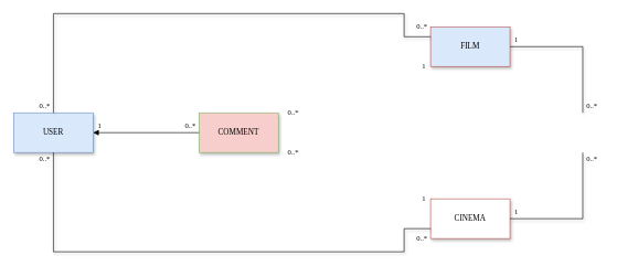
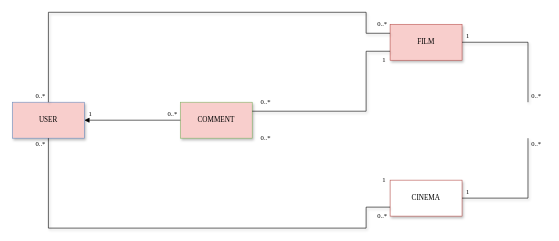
  <mxCell id="0" />
  <mxCell id="1" parent="0" />
- <mxCell id="2" value="USER" style="rounded=0;whiteSpace=wrap;html=1;fontFamily=Verdana;shadow=1;fillColor=#dae8fc;strokeColor=#6c8ebf;" parent="1" vertex="1"><mxGeometry y="170" width="120" height="60" as="geometry" x="20" /></mxCell>
- <mxCell id="3" value="FILM" style="rounded=0;whiteSpace=wrap;html=1;fontFamily=Verdana;shadow=1;fillColor=#dae8fc;strokeColor=#b85450;" parent="1" vertex="1"><mxGeometry x="650" y="40" width="120" height="60" as="geometry" /></mxCell>
+ <mxCell id="2" value="USER" style="rounded=0;whiteSpace=wrap;html=1;fontFamily=Verdana;shadow=1;fillColor=#f8cecc;strokeColor=#6c8ebf;" parent="1" vertex="1"><mxGeometry y="170" width="120" height="60" as="geometry" x="20" /></mxCell>
+ <mxCell id="3" value="FILM" style="rounded=0;whiteSpace=wrap;html=1;fontFamily=Verdana;shadow=1;fillColor=#f8cecc;strokeColor=#b85450;" parent="1" vertex="1"><mxGeometry x="650" y="40" width="120" height="60" as="geometry" /></mxCell>
  <mxCell id="4" value="CINEMA" style="rounded=0;whiteSpace=wrap;html=1;fontFamily=Verdana;shadow=1;fillColor=#ffffff;strokeColor=#b85450;" parent="1" vertex="1"><mxGeometry x="650" y="300" width="120" height="60" as="geometry" /></mxCell>
  <mxCell id="5" value="COMMENT" style="rounded=0;whiteSpace=wrap;html=1;fontFamily=Verdana;shadow=1;fillColor=#f8cecc;strokeColor=#82b366;" parent="1" vertex="1"><mxGeometry x="300" y="170" width="120" height="60" as="geometry" /></mxCell>
  <mxCell id="6" value="" style="endArrow=none;html=1;entryX=0.75;entryY=0;entryDx=0;entryDy=0;exitX=0;exitY=0.75;exitDx=0;exitDy=0;fontFamily=Verdana;shadow=1;rounded=0;" parent="1" source="4" target="11" edge="1"><mxGeometry width="50" height="50" relative="1" as="geometry"><mxPoint x="50" y="480" as="sourcePoint" /><mxPoint x="260" y="380" as="targetPoint" /><Array as="points"><mxPoint x="610" y="345" /><mxPoint x="610" y="380" /><mxPoint x="80" y="380" /></Array></mxGeometry></mxCell>
+ <mxCell id="7" value="" style="endArrow=none;html=1;exitX=0;exitY=0.75;exitDx=0;exitDy=0;fontFamily=Verdana;shadow=1;rounded=0;entryX=1;entryY=0.25;entryDx=0;entryDy=0;" parent="1" source="3" target="5" edge="1"><mxGeometry width="50" height="50" relative="1" as="geometry"><mxPoint x="30" y="480" as="sourcePoint" /><mxPoint x="433" y="110" as="targetPoint" /><Array as="points"><mxPoint x="610" y="85" /><mxPoint x="610" y="185" /></Array></mxGeometry></mxCell>
  <mxCell id="8" value="" style="endArrow=none;html=1;entryX=0.75;entryY=1;entryDx=0;entryDy=0;exitX=0;exitY=0.25;exitDx=0;exitDy=0;fontFamily=Verdana;shadow=1;rounded=0;" parent="1" source="3" target="12" edge="1"><mxGeometry width="50" height="50" relative="1" as="geometry"><mxPoint x="30" y="480" as="sourcePoint" /><mxPoint x="260" y="20" as="targetPoint" /><Array as="points"><mxPoint x="610" y="55" /><mxPoint x="610" y="20" /><mxPoint x="80" y="20" /></Array></mxGeometry></mxCell>
  <mxCell id="9" value="" style="endArrow=none;html=1;entryX=1;entryY=0.5;entryDx=0;entryDy=0;exitX=0.25;exitY=0;exitDx=0;exitDy=0;fontFamily=Verdana;shadow=1;rounded=0;" parent="1" source="24" target="4" edge="1"><mxGeometry width="50" height="50" relative="1" as="geometry"><mxPoint x="840" y="330" as="sourcePoint" /><mxPoint x="70" y="430" as="targetPoint" /><Array as="points"><mxPoint x="880" y="330" /></Array></mxGeometry></mxCell>
  <mxCell id="10" value="" style="endArrow=none;html=1;entryX=1;entryY=0.5;entryDx=0;entryDy=0;exitX=0.25;exitY=1;exitDx=0;exitDy=0;fontFamily=Verdana;shadow=1;rounded=0;" parent="1" source="22" target="3" edge="1"><mxGeometry width="50" height="50" relative="1" as="geometry"><mxPoint x="840" y="70" as="sourcePoint" /><mxPoint x="780" y="340" as="targetPoint" /><Array as="points"><mxPoint x="880" y="70" /></Array></mxGeometry></mxCell>
  <mxCell id="11" value="0..*&amp;nbsp;&amp;nbsp;" style="text;html=1;strokeColor=none;fillColor=none;align=center;verticalAlign=middle;whiteSpace=wrap;rounded=0;shadow=1;fontFamily=Verdana;fontSize=11;" parent="1" vertex="1"><mxGeometry x="50" y="230" width="40" height="20" as="geometry" /></mxCell>
  <mxCell id="12" value="0..*&amp;nbsp;&amp;nbsp;" style="text;html=1;strokeColor=none;fillColor=none;align=center;verticalAlign=middle;whiteSpace=wrap;rounded=0;shadow=1;fontFamily=Verdana;fontSize=11;" parent="1" vertex="1"><mxGeometry x="50" y="150" width="40" height="20" as="geometry" /></mxCell>
  <mxCell id="13" value="0..*&amp;nbsp;&amp;nbsp;" style="text;html=1;strokeColor=none;fillColor=none;align=center;verticalAlign=middle;whiteSpace=wrap;rounded=0;shadow=1;fontFamily=Verdana;fontSize=11;" parent="1" vertex="1"><mxGeometry x="270" y="180" width="40" height="20" as="geometry" /></mxCell>
  <mxCell id="14" value="1" style="text;html=1;strokeColor=none;fillColor=none;align=center;verticalAlign=middle;whiteSpace=wrap;rounded=0;shadow=1;fontFamily=Verdana;fontSize=11;" parent="1" vertex="1"><mxGeometry x="130" y="180" width="40" height="20" as="geometry" /></mxCell>
  <mxCell id="15" value="1" style="text;html=1;strokeColor=none;fillColor=none;align=center;verticalAlign=middle;whiteSpace=wrap;rounded=0;shadow=1;fontFamily=Verdana;fontSize=11;" parent="1" vertex="1"><mxGeometry x="620" y="290" width="40" height="20" as="geometry" /></mxCell>
  <mxCell id="16" value="0..*&amp;nbsp;&amp;nbsp;" style="text;html=1;strokeColor=none;fillColor=none;align=center;verticalAlign=middle;whiteSpace=wrap;rounded=0;shadow=1;fontFamily=Verdana;fontSize=11;" parent="1" vertex="1"><mxGeometry x="620" y="350" width="40" height="20" as="geometry" /></mxCell>
  <mxCell id="17" value="1" style="text;html=1;strokeColor=none;fillColor=none;align=center;verticalAlign=middle;whiteSpace=wrap;rounded=0;shadow=1;fontFamily=Verdana;fontSize=11;" parent="1" vertex="1"><mxGeometry x="760" y="50" width="40" height="20" as="geometry" /></mxCell>
  <mxCell id="18" value="0..*&amp;nbsp;&amp;nbsp;" style="text;html=1;strokeColor=none;fillColor=none;align=center;verticalAlign=middle;whiteSpace=wrap;rounded=0;shadow=1;fontFamily=Verdana;fontSize=11;" parent="1" vertex="1"><mxGeometry x="620" y="30" width="40" height="20" as="geometry" /></mxCell>
  <mxCell id="19" value="&amp;nbsp; 0..*" style="text;html=1;strokeColor=none;fillColor=none;align=center;verticalAlign=middle;whiteSpace=wrap;rounded=0;shadow=1;fontFamily=Verdana;fontSize=11;" parent="1" vertex="1"><mxGeometry x="420" y="160" width="40" height="20" as="geometry" /></mxCell>
  <mxCell id="20" value="&amp;nbsp; 0..*" style="text;html=1;strokeColor=none;fillColor=none;align=center;verticalAlign=middle;whiteSpace=wrap;rounded=0;shadow=1;fontFamily=Verdana;fontSize=11;" parent="1" vertex="1"><mxGeometry x="420" y="220" width="40" height="20" as="geometry" /></mxCell>
  <mxCell id="21" value="1" style="text;html=1;strokeColor=none;fillColor=none;align=center;verticalAlign=middle;whiteSpace=wrap;rounded=0;shadow=1;fontFamily=Verdana;fontSize=11;" parent="1" vertex="1"><mxGeometry x="620" y="90" width="40" height="20" as="geometry" /></mxCell>
  <mxCell id="22" value="&amp;nbsp; &amp;nbsp;0..*" style="text;html=1;strokeColor=none;fillColor=none;align=center;verticalAlign=middle;whiteSpace=wrap;rounded=0;shadow=1;fontFamily=Verdana;fontSize=11;" parent="1" vertex="1"><mxGeometry x="870" y="150" width="40" height="20" as="geometry" /></mxCell>
  <mxCell id="23" value="1" style="text;html=1;strokeColor=none;fillColor=none;align=center;verticalAlign=middle;whiteSpace=wrap;rounded=0;shadow=1;fontFamily=Verdana;fontSize=11;" parent="1" vertex="1"><mxGeometry x="760" y="310" width="40" height="20" as="geometry" /></mxCell>
  <mxCell id="24" value="&amp;nbsp; &amp;nbsp;0..*" style="text;html=1;strokeColor=none;fillColor=none;align=center;verticalAlign=middle;whiteSpace=wrap;rounded=0;shadow=1;fontFamily=Verdana;fontSize=11;" parent="1" vertex="1"><mxGeometry x="870" y="230" width="40" height="20" as="geometry" /></mxCell>
  <mxCell id="25" value="" style="endArrow=block;html=1;entryX=1;entryY=0.5;entryDx=0;entryDy=0;exitX=0;exitY=0.5;exitDx=0;exitDy=0;" parent="1" source="5" target="2" edge="1"><mxGeometry width="50" height="50" relative="1" as="geometry"><mxPoint y="460" as="sourcePoint" x="20" /><mxPoint x="70" y="410" as="targetPoint" /></mxGeometry></mxCell>
